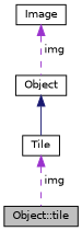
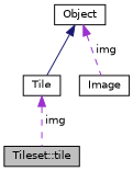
  digraph {
    node [color=black fillcolor=white fontname=Helvetica fontsize=10 shape=record style=filled]
    edge [color=darkorchid3 dir=back fontname=Helvetica fontsize=10 labelfontname=Helvetica labelfontsize=10 style=dashed]
-   n1 [fillcolor=grey75 fontcolor=black height=0.2 label="Object::tile" width=0.4]
+   n1 [fillcolor=grey75 fontcolor=black height=0.2 label="Tileset::tile" width=0.4]
    n2 [height=0.2 label=Tile width=0.4]
    n3 [height=0.2 label=Object width=0.4]
    n4 [height=0.2 label=Image width=0.4]
    n2 -> n1 [label=" img"]
    n3 -> n2 [color=midnightblue style=solid]
-   n4 -> n3 [label=" img"]
+   n3 -> n4 [label=" img"]
  }
